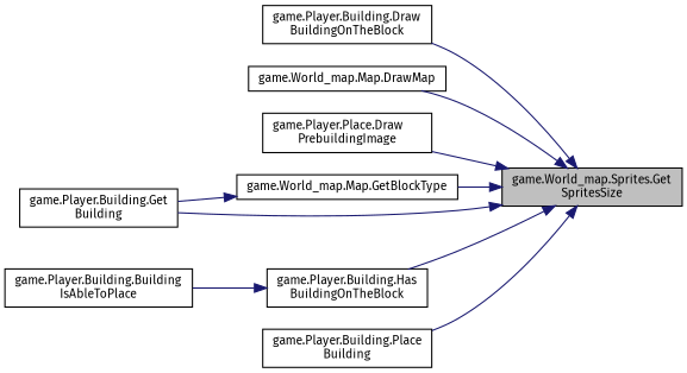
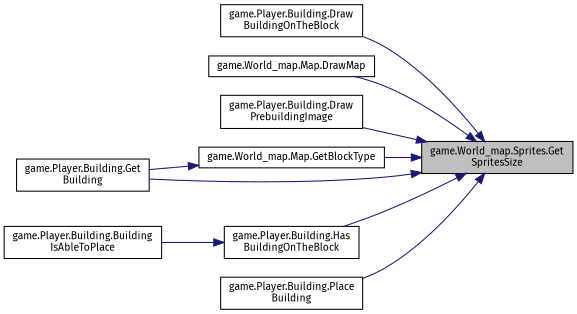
  digraph {
    fontname="Fira Sans"
    rankdir=RL
    node [color=black fillcolor=white fontname="Fira Sans" fontsize=10 shape=record style=filled]
    edge [color=midnightblue dir=back fontname="Fira Sans" fontsize=10 labelfontname=Helvetica labelfontsize=10 style=solid]
    n1 [fillcolor=grey75 fontcolor=black height=0.2 label="game.World_map.Sprites.Get\lSpritesSize" width=0.4]
    n2 [height=0.2 label="game.Player.Building.Draw\lBuildingOnTheBlock" width=0.4]
    n3 [height=0.2 label="game.World_map.Map.DrawMap" width=0.4]
-   n4 [height=0.2 label="game.Player.Place.Draw\lPrebuildingImage" width=0.4]
+   n4 [height=0.2 label="game.Player.Building.Draw\lPrebuildingImage" width=0.4]
    n5 [height=0.2 label="game.World_map.Map.GetBlockType" width=0.4]
    n6 [height=0.2 label="game.Player.Building.Get\lBuilding" width=0.4]
    n7 [height=0.2 label="game.Player.Building.Has\lBuildingOnTheBlock" width=0.4]
    n8 [height=0.2 label="game.Player.Building.Place\lBuilding" width=0.4]
    n9 [height=0.2 label="game.Player.Building.Building\lIsAbleToPlace" width=0.4]
    n1 -> n2
    n1 -> n3
    n1 -> n4
    n1 -> n5
    n1 -> n6
    n1 -> n7
    n1 -> n8
    n5 -> n6
    n7 -> n9
  }
